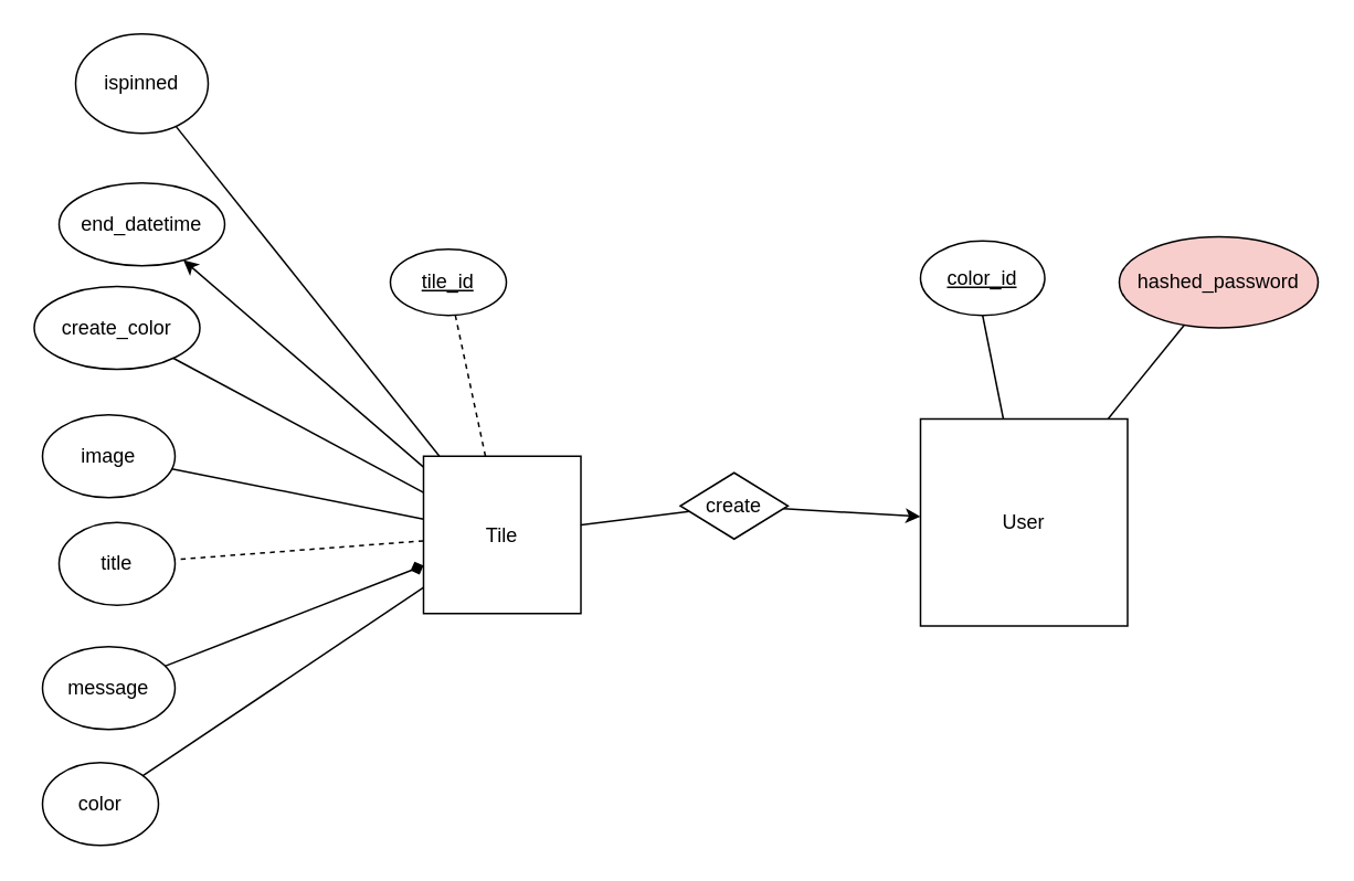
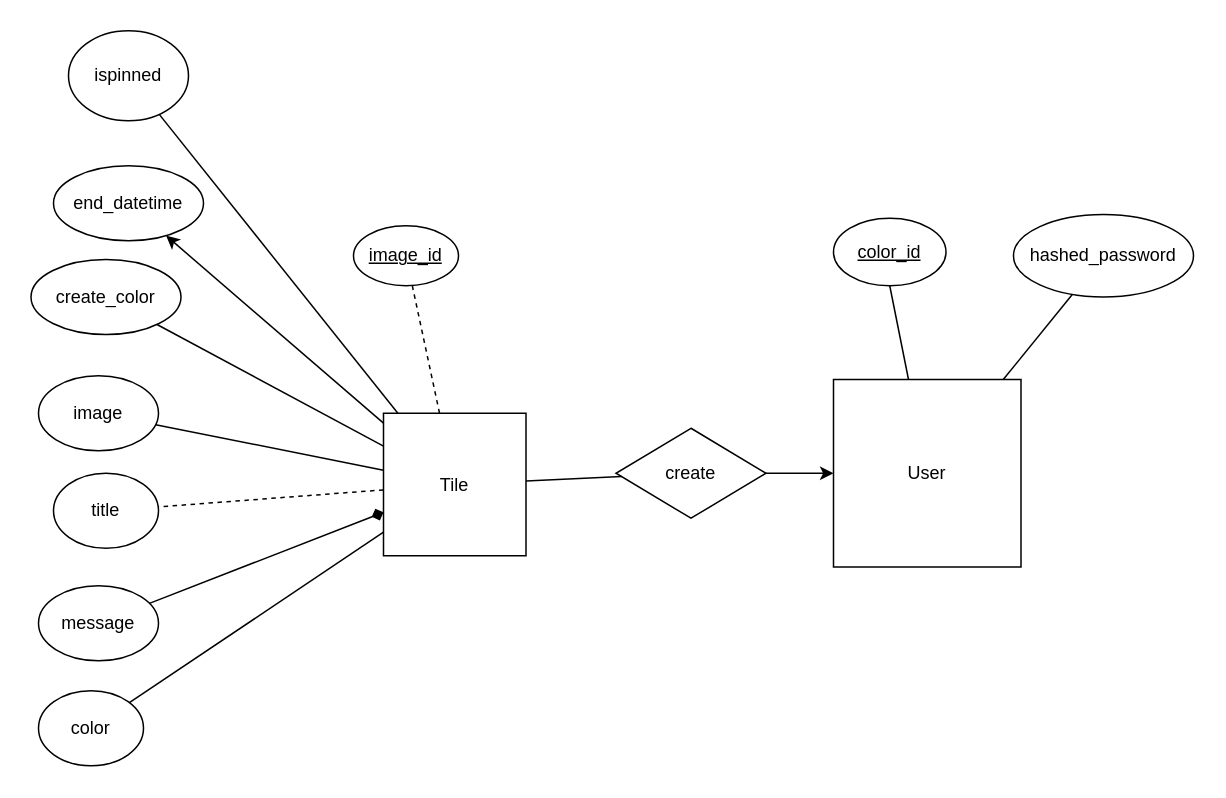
  <mxCell id="0" />
  <mxCell id="1" parent="0" />
  <mxCell id="2" value="&lt;div&gt;Tile&lt;/div&gt;" style="whiteSpace=wrap;html=1;aspect=fixed;" vertex="1" parent="1"><mxGeometry x="255" y="275" width="95" height="95" as="geometry" /></mxCell>
  <mxCell id="3" value="&lt;div&gt;User&lt;/div&gt;" style="whiteSpace=wrap;html=1;aspect=fixed;" vertex="1" parent="1"><mxGeometry x="555" y="252.5" width="125" height="125" as="geometry" /></mxCell>
- <mxCell id="4" value="&lt;div&gt;create&lt;/div&gt;" style="rhombus;whiteSpace=wrap;html=1;" vertex="1" parent="1"><mxGeometry x="410" y="285" width="65" height="40" as="geometry" /></mxCell>
+ <mxCell id="4" value="&lt;div&gt;create&lt;/div&gt;" style="rhombus;whiteSpace=wrap;html=1;" vertex="1" parent="1"><mxGeometry x="410" y="285" width="100" height="60" as="geometry" /></mxCell>
  <mxCell id="5" value="" style="endArrow=classic;html=1;" edge="1" parent="1" source="4" target="3"><mxGeometry width="50" height="50" relative="1" as="geometry"><mxPoint x="517.5" y="360" as="sourcePoint" /><mxPoint x="567.5" y="310" as="targetPoint" /></mxGeometry></mxCell>
  <mxCell id="6" value="" style="endArrow=none;html=1;" edge="1" parent="1" source="4" target="2"><mxGeometry width="50" height="50" relative="1" as="geometry"><mxPoint x="125" y="440" as="sourcePoint" /><mxPoint x="175" y="390" as="targetPoint" /></mxGeometry></mxCell>
  <mxCell id="7" value="" style="endArrow=classic;html=1;" edge="1" parent="1" source="2" target="10"><mxGeometry width="50" height="50" relative="1" as="geometry"><mxPoint x="95" y="520" as="sourcePoint" /><mxPoint x="302.907" y="247.674" as="targetPoint" /></mxGeometry></mxCell>
  <mxCell id="8" value="" style="endArrow=none;html=1;" edge="1" parent="1" source="2" target="9"><mxGeometry width="50" height="50" relative="1" as="geometry"><mxPoint x="95" y="520" as="sourcePoint" /><mxPoint x="302.17" y="388.396" as="targetPoint" /></mxGeometry></mxCell>
  <mxCell id="9" value="&lt;div&gt;create_color&lt;/div&gt;" style="ellipse;whiteSpace=wrap;html=1;" vertex="1" parent="1"><mxGeometry x="20" y="172.5" width="100" height="50" as="geometry" /></mxCell>
  <mxCell id="10" value="&lt;div&gt;end_datetime&lt;/div&gt;" style="ellipse;whiteSpace=wrap;html=1;" vertex="1" parent="1"><mxGeometry x="35" y="110" width="100" height="50" as="geometry" /></mxCell>
  <mxCell id="11" value="&lt;div&gt;ispinned&lt;/div&gt;" style="ellipse;whiteSpace=wrap;html=1;" vertex="1" parent="1"><mxGeometry x="45" y="20" width="80" height="60" as="geometry" /></mxCell>
  <mxCell id="12" value="" style="endArrow=none;html=1;" edge="1" parent="1" source="11" target="2"><mxGeometry width="50" height="50" relative="1" as="geometry"><mxPoint x="165" y="510" as="sourcePoint" /><mxPoint x="215" y="460" as="targetPoint" /></mxGeometry></mxCell>
  <mxCell id="13" value="&lt;div&gt;image&lt;/div&gt;" style="ellipse;whiteSpace=wrap;html=1;" vertex="1" parent="1"><mxGeometry x="25" y="250" width="80" height="50" as="geometry" /></mxCell>
  <mxCell id="14" value="" style="endArrow=none;html=1;" edge="1" parent="1" source="13" target="2"><mxGeometry width="50" height="50" relative="1" as="geometry"><mxPoint x="165" y="590" as="sourcePoint" /><mxPoint x="215" y="540" as="targetPoint" /></mxGeometry></mxCell>
  <mxCell id="15" value="&lt;div&gt;title&lt;/div&gt;" style="ellipse;whiteSpace=wrap;html=1;" vertex="1" parent="1"><mxGeometry x="35" y="315" width="70" height="50" as="geometry" /></mxCell>
  <mxCell id="16" value="" style="endArrow=none;html=1;dashed=1;" edge="1" parent="1" source="2" target="15"><mxGeometry width="50" height="50" relative="1" as="geometry"><mxPoint x="165" y="610" as="sourcePoint" /><mxPoint x="215" y="560" as="targetPoint" /></mxGeometry></mxCell>
  <mxCell id="17" value="message" style="ellipse;whiteSpace=wrap;html=1;" vertex="1" parent="1"><mxGeometry x="25" y="390" width="80" height="50" as="geometry" /></mxCell>
  <mxCell id="18" value="&lt;div&gt;color&lt;/div&gt;" style="ellipse;whiteSpace=wrap;html=1;" vertex="1" parent="1"><mxGeometry x="25" y="460" width="70" height="50" as="geometry" /></mxCell>
  <mxCell id="19" value="" style="endArrow=diamond;html=1;" edge="1" parent="1" source="17" target="2"><mxGeometry width="50" height="50" relative="1" as="geometry"><mxPoint x="25" y="570" as="sourcePoint" /><mxPoint x="75" y="520" as="targetPoint" /></mxGeometry></mxCell>
  <mxCell id="20" value="" style="endArrow=none;html=1;" edge="1" parent="1" source="18" target="2"><mxGeometry width="50" height="50" relative="1" as="geometry"><mxPoint x="25" y="570" as="sourcePoint" /><mxPoint x="75" y="520" as="targetPoint" /></mxGeometry></mxCell>
  <mxCell id="21" value="&lt;u&gt;color_id&lt;/u&gt;" style="ellipse;whiteSpace=wrap;html=1;" vertex="1" parent="1"><mxGeometry x="555" y="145" width="75" height="45" as="geometry" /></mxCell>
- <mxCell id="22" value="&lt;u&gt;tile_id&lt;/u&gt;" style="ellipse;whiteSpace=wrap;html=1;" vertex="1" parent="1"><mxGeometry x="235" y="150" width="70" height="40" as="geometry" /></mxCell>
+ <mxCell id="22" value="&lt;u&gt;image_id&lt;/u&gt;" style="ellipse;whiteSpace=wrap;html=1;" vertex="1" parent="1"><mxGeometry x="235" y="150" width="70" height="40" as="geometry" /></mxCell>
  <mxCell id="23" value="" style="endArrow=none;html=1;dashed=1;" edge="1" parent="1" source="2" target="22"><mxGeometry width="50" height="50" relative="1" as="geometry"><mxPoint x="375" y="260" as="sourcePoint" /><mxPoint x="425" y="210" as="targetPoint" /></mxGeometry></mxCell>
  <mxCell id="24" value="" style="endArrow=none;html=1;entryX=0.5;entryY=1;entryDx=0;entryDy=0;" edge="1" parent="1" source="3" target="21"><mxGeometry width="50" height="50" relative="1" as="geometry"><mxPoint x="25" y="580" as="sourcePoint" /><mxPoint x="75" y="530" as="targetPoint" /></mxGeometry></mxCell>
- <mxCell id="25" value="&lt;div&gt;hashed_password&lt;/div&gt;" style="ellipse;whiteSpace=wrap;html=1;fillColor=#f8cecc;" vertex="1" parent="1"><mxGeometry x="675" y="142.5" width="120" height="55" as="geometry" /></mxCell>
+ <mxCell id="25" value="&lt;div&gt;hashed_password&lt;/div&gt;" style="ellipse;whiteSpace=wrap;html=1;" vertex="1" parent="1"><mxGeometry x="675" y="142.5" width="120" height="55" as="geometry" /></mxCell>
  <mxCell id="26" value="" style="endArrow=none;html=1;" edge="1" parent="1" source="3" target="25"><mxGeometry width="50" height="50" relative="1" as="geometry"><mxPoint x="25" y="580" as="sourcePoint" /><mxPoint x="75" y="530" as="targetPoint" /></mxGeometry></mxCell>
